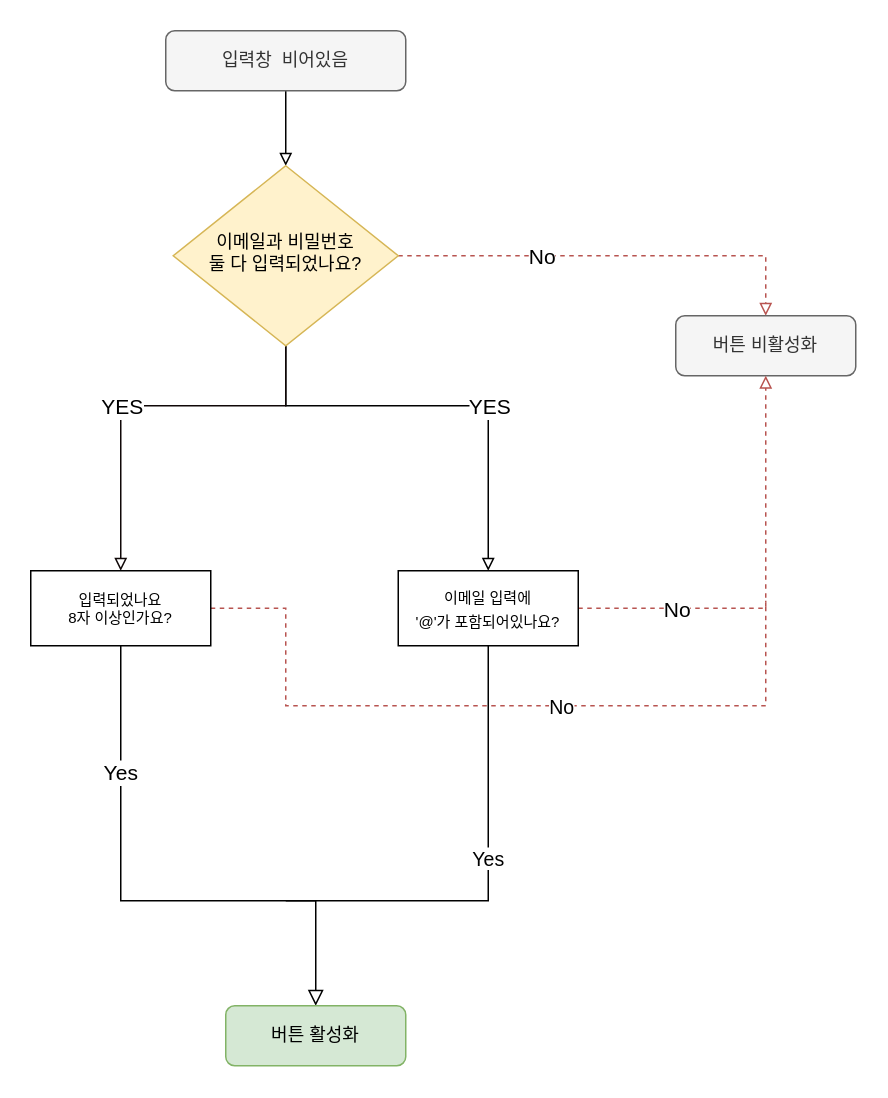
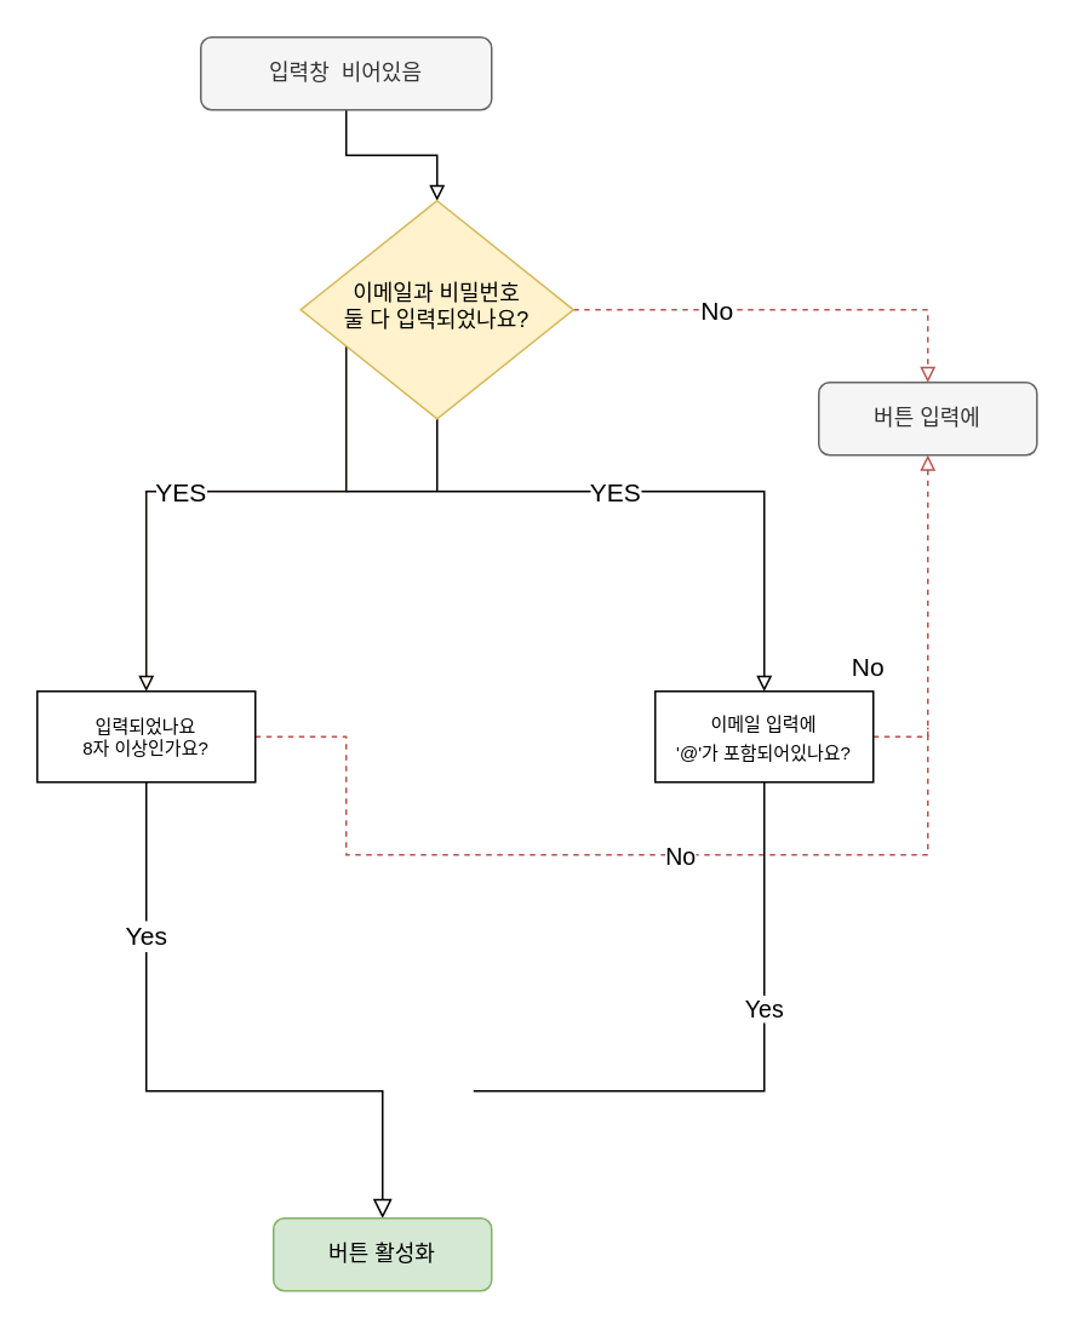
  <mxCell id="0" />
  <mxCell id="1" parent="0" />
  <mxCell id="2" style="edgeStyle=orthogonalEdgeStyle;rounded=0;orthogonalLoop=1;jettySize=auto;html=1;endArrow=block;endFill=0;fontFamily=Helvetica;" edge="1" parent="1" source="3" target="11"><mxGeometry relative="1" as="geometry" /></mxCell>
  <mxCell id="3" value="입력창&amp;nbsp; 비어있음" style="rounded=1;whiteSpace=wrap;html=1;fontSize=12;glass=0;strokeWidth=1;shadow=0;fillColor=#f5f5f5;fontColor=#333333;strokeColor=#666666;" parent="1" vertex="1"><mxGeometry x="110" y="20" width="160" height="40" as="geometry" /></mxCell>
  <mxCell id="4" value="Yes" style="rounded=0;jettySize=auto;orthogonalLoop=1;fontSize=14;endArrow=block;endFill=0;endSize=8;strokeWidth=1;shadow=0;labelBackgroundColor=default;edgeStyle=orthogonalEdgeStyle;html=1;exitX=0.5;exitY=1;exitDx=0;exitDy=0;" parent="1" source="19" target="12" edge="1"><mxGeometry x="-0.543" relative="1" as="geometry"><mxPoint as="offset" /><mxPoint x="30" y="480" as="sourcePoint" /><Array as="points"><mxPoint x="80" y="600" /><mxPoint x="210" y="600" /></Array></mxGeometry></mxCell>
  <mxCell id="5" style="edgeStyle=orthogonalEdgeStyle;rounded=0;orthogonalLoop=1;jettySize=auto;html=1;entryX=0.5;entryY=0;entryDx=0;entryDy=0;labelBackgroundColor=default;fontFamily=Helvetica;fontSize=10;endArrow=block;endFill=0;exitX=0.5;exitY=1;exitDx=0;exitDy=0;" edge="1" parent="1" source="11" target="16"><mxGeometry relative="1" as="geometry"><Array as="points"><mxPoint x="190" y="270" /><mxPoint x="325" y="270" /></Array></mxGeometry></mxCell>
  <mxCell id="6" value="&lt;div&gt;YES&lt;/div&gt;" style="edgeLabel;html=1;align=center;verticalAlign=middle;resizable=0;points=[];fontSize=14;fontFamily=Helvetica;" vertex="1" connectable="0" parent="5"><mxGeometry x="-0.151" y="1" relative="1" as="geometry"><mxPoint x="54" y="1" as="offset" /></mxGeometry></mxCell>
  <mxCell id="7" style="edgeStyle=orthogonalEdgeStyle;rounded=0;orthogonalLoop=1;jettySize=auto;html=1;entryX=0.5;entryY=0;entryDx=0;entryDy=0;dashed=1;labelBackgroundColor=default;fontFamily=Helvetica;fontSize=14;endArrow=block;endFill=0;fillColor=#f8cecc;strokeColor=#b85450;" edge="1" parent="1" source="11" target="13"><mxGeometry relative="1" as="geometry"><mxPoint x="200" y="140" as="targetPoint" /></mxGeometry></mxCell>
  <mxCell id="8" value="No" style="edgeLabel;html=1;align=center;verticalAlign=middle;resizable=0;points=[];fontSize=14;fontFamily=Helvetica;" vertex="1" connectable="0" parent="7"><mxGeometry x="-0.336" relative="1" as="geometry"><mxPoint as="offset" /></mxGeometry></mxCell>
  <mxCell id="9" style="edgeStyle=orthogonalEdgeStyle;rounded=0;orthogonalLoop=1;jettySize=auto;html=1;labelBackgroundColor=default;fontFamily=Helvetica;fontSize=14;startArrow=none;startFill=0;endArrow=block;endFill=0;strokeColor=#0F0707;" edge="1" parent="1" source="11" target="19"><mxGeometry relative="1" as="geometry"><Array as="points"><mxPoint x="190" y="270" /><mxPoint x="80" y="270" /></Array></mxGeometry></mxCell>
  <mxCell id="10" value="YES" style="edgeLabel;html=1;align=center;verticalAlign=middle;resizable=0;points=[];fontSize=14;fontFamily=Helvetica;" vertex="1" connectable="0" parent="9"><mxGeometry x="0.086" y="-2" relative="1" as="geometry"><mxPoint x="-9" y="2" as="offset" /></mxGeometry></mxCell>
- <mxCell id="11" value="&lt;div&gt;이메일과 비밀번호 &lt;br&gt;&lt;/div&gt;&lt;div&gt;둘 다 입력되었나요?&lt;br&gt;&lt;/div&gt;" style="rhombus;whiteSpace=wrap;html=1;shadow=0;fontFamily=Helvetica;fontSize=12;align=center;strokeWidth=1;spacing=6;spacingTop=-4;fillColor=#fff2cc;strokeColor=#d6b656;" parent="1" vertex="1"><mxGeometry x="115" y="110" width="150" height="120" as="geometry" /></mxCell>
+ <mxCell id="11" value="&lt;div&gt;이메일과 비밀번호 &lt;br&gt;&lt;/div&gt;&lt;div&gt;둘 다 입력되었나요?&lt;br&gt;&lt;/div&gt;" style="rhombus;whiteSpace=wrap;html=1;shadow=0;fontFamily=Helvetica;fontSize=12;align=center;strokeWidth=1;spacing=6;spacingTop=-4;fillColor=#fff2cc;strokeColor=#d6b656;" parent="1" vertex="1"><mxGeometry x="165" y="110" width="150" height="120" as="geometry" /></mxCell>
  <mxCell id="12" value="버튼 활성화" style="rounded=1;whiteSpace=wrap;html=1;fontSize=12;glass=0;strokeWidth=1;shadow=0;fillColor=#d5e8d4;strokeColor=#82b366;" parent="1" vertex="1"><mxGeometry x="150" y="670" width="120" height="40" as="geometry" /></mxCell>
- <mxCell id="13" value="버튼 비활성화" style="rounded=1;whiteSpace=wrap;html=1;fontSize=12;glass=0;strokeWidth=1;shadow=0;fillColor=#f5f5f5;fontColor=#333333;strokeColor=#666666;" parent="1" vertex="1"><mxGeometry x="450" y="210" width="120" height="40" as="geometry" /></mxCell>
+ <mxCell id="13" value="버튼 입력에" style="rounded=1;whiteSpace=wrap;html=1;fontSize=12;glass=0;strokeWidth=1;shadow=0;fillColor=#f5f5f5;fontColor=#333333;strokeColor=#666666;" parent="1" vertex="1"><mxGeometry x="450" y="210" width="120" height="40" as="geometry" /></mxCell>
  <mxCell id="14" style="edgeStyle=orthogonalEdgeStyle;rounded=0;orthogonalLoop=1;jettySize=auto;html=1;entryX=0.5;entryY=1;entryDx=0;entryDy=0;labelBackgroundColor=default;fontFamily=Helvetica;fontSize=13;endArrow=block;endFill=0;dashed=1;fillColor=#f8cecc;strokeColor=#b85450;exitX=1;exitY=0.5;exitDx=0;exitDy=0;" edge="1" parent="1" source="16" target="13"><mxGeometry relative="1" as="geometry"><Array as="points"><mxPoint x="510" y="405" /></Array></mxGeometry></mxCell>
  <mxCell id="15" value="No" style="edgeLabel;html=1;align=center;verticalAlign=middle;resizable=0;points=[];fontSize=14;fontFamily=Helvetica;" vertex="1" connectable="0" parent="14"><mxGeometry x="-0.277" y="-2" relative="1" as="geometry"><mxPoint x="-36" y="-2" as="offset" /></mxGeometry></mxCell>
- <mxCell id="16" value="&lt;div&gt;&lt;font style=&quot;font-size: 10px&quot;&gt;이메일 입력에 &lt;br&gt;&lt;/font&gt;&lt;/div&gt;&lt;div&gt;&lt;font style=&quot;font-size: 10px&quot;&gt;'@'가 포함되어있나요?&lt;br&gt;&lt;/font&gt;&lt;/div&gt;" style="rounded=0;whiteSpace=wrap;html=1;fontFamily=Helvetica;fontSize=13;" vertex="1" parent="1"><mxGeometry x="265" y="380" width="120" height="50" as="geometry" /></mxCell>
+ <mxCell id="16" value="&lt;div&gt;&lt;font style=&quot;font-size: 10px&quot;&gt;이메일 입력에 &lt;br&gt;&lt;/font&gt;&lt;/div&gt;&lt;div&gt;&lt;font style=&quot;font-size: 10px&quot;&gt;'@'가 포함되어있나요?&lt;br&gt;&lt;/font&gt;&lt;/div&gt;" style="rounded=0;whiteSpace=wrap;html=1;fontFamily=Helvetica;fontSize=13;" vertex="1" parent="1"><mxGeometry x="360" y="380" width="120" height="50" as="geometry" /></mxCell>
  <mxCell id="17" style="edgeStyle=orthogonalEdgeStyle;rounded=0;orthogonalLoop=1;jettySize=auto;html=1;labelBackgroundColor=default;fontFamily=Helvetica;fontSize=14;endArrow=none;endFill=0;exitX=1;exitY=0.5;exitDx=0;exitDy=0;dashed=1;fillColor=#f8cecc;strokeColor=#b85450;" edge="1" parent="1" source="19"><mxGeometry relative="1" as="geometry"><mxPoint x="510" y="400" as="targetPoint" /><Array as="points"><mxPoint x="190" y="405" /><mxPoint x="190" y="470" /><mxPoint x="510" y="470" /><mxPoint x="510" y="405" /></Array></mxGeometry></mxCell>
  <mxCell id="18" value="No" style="edgeLabel;html=1;align=center;verticalAlign=middle;resizable=0;points=[];fontSize=13;fontFamily=Helvetica;" vertex="1" connectable="0" parent="17"><mxGeometry x="0.181" y="-2" relative="1" as="geometry"><mxPoint y="-2" as="offset" /></mxGeometry></mxCell>
  <mxCell id="19" value="&lt;div style=&quot;font-size: 10px;&quot;&gt;&lt;font style=&quot;font-size: 10px;&quot;&gt;입력되었나요&lt;/font&gt;&lt;/div&gt;&lt;div style=&quot;font-size: 10px;&quot;&gt;&lt;font style=&quot;font-size: 10px;&quot;&gt;8자 이상인가요?&lt;br style=&quot;font-size: 10px;&quot;&gt;&lt;/font&gt;&lt;/div&gt;" style="rounded=0;whiteSpace=wrap;html=1;fontFamily=Helvetica;fontSize=10;" vertex="1" parent="1"><mxGeometry x="20" y="380" width="120" height="50" as="geometry" /></mxCell>
  <mxCell id="20" value="Yes" style="rounded=0;jettySize=auto;orthogonalLoop=1;fontSize=13;endArrow=none;endFill=0;endSize=8;strokeWidth=1;shadow=0;labelBackgroundColor=default;edgeStyle=orthogonalEdgeStyle;html=1;exitX=0.5;exitY=1;exitDx=0;exitDy=0;" edge="1" parent="1" source="16"><mxGeometry x="-0.245" relative="1" as="geometry"><mxPoint as="offset" /><mxPoint x="190" y="460" as="sourcePoint" /><mxPoint x="260" y="600" as="targetPoint" /><Array as="points"><mxPoint x="325" y="600" /><mxPoint x="190" y="600" /></Array></mxGeometry></mxCell>
